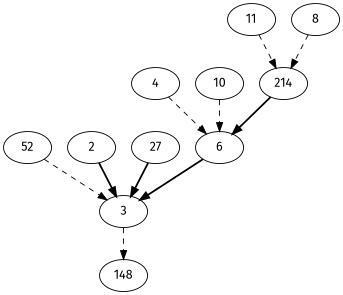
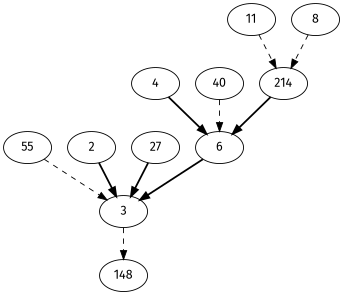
  digraph {
    fontname="Fira Sans"
    node [fontname="Fira Sans"]
    edge [fontname="Fira Sans" style=bold]
    n1 [label=214]
    11
    6
    3
-   55 [label=52]
+   55
    148
    n7 [label=8]
    2
    4
    27
-   40 [label=10]
+   40
    n1 -> 6
    11 -> n1 [style=dashed]
    6 -> 3
    3 -> 148 [style=dashed]
    55 -> 3 [style=dashed]
    n7 -> n1 [style=dashed]
    2 -> 3
-   4 -> 6 [style=dashed]
+   4 -> 6
    27 -> 3
    40 -> 6 [style=dashed]
  }
